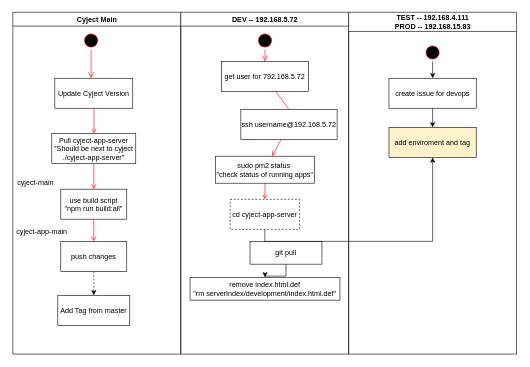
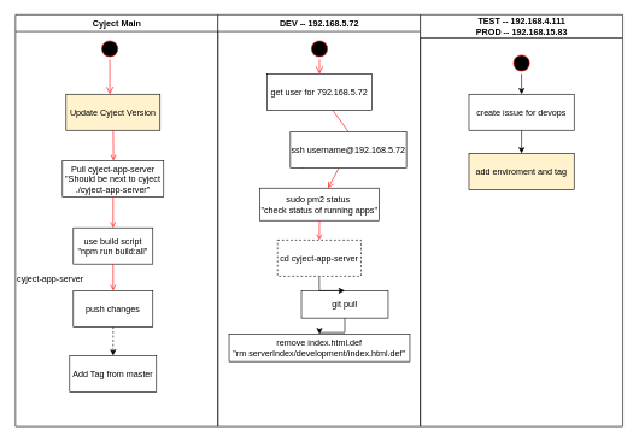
  <mxCell id="0" />
  <mxCell id="1" parent="0" />
  <mxCell id="2" value="Cyject Main" style="swimlane;whiteSpace=wrap" parent="1" vertex="1"><mxGeometry x="20.5" y="20" width="280" height="570" as="geometry" /></mxCell>
  <mxCell id="3" value="" style="ellipse;shape=startState;fillColor=#000000;strokeColor=#ff0000;" parent="2" vertex="1"><mxGeometry x="115.5" y="32" width="30" height="30" as="geometry" /></mxCell>
  <mxCell id="4" value="" style="edgeStyle=elbowEdgeStyle;elbow=horizontal;verticalAlign=bottom;endArrow=open;endSize=8;strokeColor=#FF0000;endFill=1;rounded=0" parent="2" source="3" target="5" edge="1"><mxGeometry x="100" y="40" as="geometry"><mxPoint x="115" y="110" as="targetPoint" /></mxGeometry></mxCell>
- <mxCell id="5" value="Update Cyject Version" style="" parent="2" vertex="1"><mxGeometry x="70" y="110" width="130" height="50" as="geometry" /></mxCell>
+ <mxCell id="5" value="Update Cyject Version" style="fillColor=#fff2cc;" parent="2" vertex="1"><mxGeometry x="70" y="110" width="130" height="50" as="geometry" /></mxCell>
  <mxCell id="6" value="Pull cyject-app-server&#10;&quot;Should be next to cyject&#10;./cyject-app-server&quot;" style="" parent="2" vertex="1"><mxGeometry x="65" y="202" width="140" height="50" as="geometry" /></mxCell>
  <mxCell id="7" value="" style="endArrow=open;strokeColor=#FF0000;endFill=1;rounded=0" parent="2" source="5" edge="1"><mxGeometry relative="1" as="geometry"><mxPoint x="135.5" y="202" as="targetPoint" /></mxGeometry></mxCell>
  <mxCell id="8" value="use build script&#10;&quot;npm run build:all&quot;" style="" parent="2" vertex="1"><mxGeometry x="80" y="295" width="110" height="50" as="geometry" /></mxCell>
  <mxCell id="9" value="" style="endArrow=open;strokeColor=#FF0000;endFill=1;rounded=0" parent="2" source="6" target="8" edge="1"><mxGeometry relative="1" as="geometry"><mxPoint x="135.5" y="292" as="targetPoint" /></mxGeometry></mxCell>
  <mxCell id="10" style="edgeStyle=orthogonalEdgeStyle;rounded=0;orthogonalLoop=1;jettySize=auto;html=1;exitX=0.5;exitY=1;exitDx=0;exitDy=0;dashed=1;" edge="1" parent="2" source="11" target="15"><mxGeometry relative="1" as="geometry" /></mxCell>
  <mxCell id="11" value="push changes" style="" vertex="1" parent="2"><mxGeometry x="80" y="382" width="110" height="50" as="geometry" /></mxCell>
  <mxCell id="12" value="" style="endArrow=open;strokeColor=#FF0000;endFill=1;rounded=0;exitX=0.5;exitY=1;exitDx=0;exitDy=0;entryX=0.5;entryY=0;entryDx=0;entryDy=0;" edge="1" parent="2" source="8" target="11"><mxGeometry relative="1" as="geometry"><mxPoint x="124.5" y="375" as="sourcePoint" /><mxPoint x="124.5" y="430" as="targetPoint" /></mxGeometry></mxCell>
- <mxCell id="13" value="cyject-main" style="text;html=1;strokeColor=none;fillColor=none;align=center;verticalAlign=middle;whiteSpace=wrap;rounded=0;" vertex="1" parent="2"><mxGeometry x="5" y="270" width="65" height="30" as="geometry" /></mxCell>
- <mxCell id="14" value="cyject-app-main" style="text;html=1;strokeColor=none;fillColor=none;align=center;verticalAlign=middle;whiteSpace=wrap;rounded=0;" vertex="1" parent="2"><mxGeometry y="352" width="95.5" height="30" as="geometry" /></mxCell>
+ <mxCell id="14" value="cyject-app-server" style="text;html=1;strokeColor=none;fillColor=none;align=center;verticalAlign=middle;whiteSpace=wrap;rounded=0;" vertex="1" parent="2"><mxGeometry y="352" width="95.5" height="30" as="geometry" /></mxCell>
  <mxCell id="15" value="Add Tag from master" style="" vertex="1" parent="2"><mxGeometry x="75" y="472" width="120" height="50" as="geometry" /></mxCell>
  <mxCell id="16" value="DEV -- 192.168.5.72" style="swimlane;whiteSpace=wrap" parent="1" vertex="1"><mxGeometry x="300.5" y="20" width="280" height="570" as="geometry" /></mxCell>
  <mxCell id="17" value="" style="edgeStyle=elbowEdgeStyle;elbow=horizontal;verticalAlign=bottom;endArrow=open;endSize=8;strokeColor=#FF0000;endFill=1;rounded=0;exitX=0.5;exitY=1;exitDx=0;exitDy=0;" edge="1" parent="16" target="18" source="27"><mxGeometry x="-59" y="-88" as="geometry"><mxPoint x="-44" y="-18" as="targetPoint" /><mxPoint x="136" y="62" as="sourcePoint" /></mxGeometry></mxCell>
  <mxCell id="18" value="get user for 792.168.5.72" style="" vertex="1" parent="16"><mxGeometry x="67.75" y="82" width="145.5" height="50" as="geometry" /></mxCell>
  <mxCell id="19" value="" style="endArrow=open;strokeColor=#FF0000;endFill=1;rounded=0;startArrow=none;" edge="1" parent="16" source="28"><mxGeometry relative="1" as="geometry"><mxPoint x="141" y="202" as="targetPoint" /></mxGeometry></mxCell>
  <mxCell id="20" value="sudo pm2 status &#10;&quot;check status of running apps&quot;" style="" vertex="1" parent="16"><mxGeometry x="57.75" y="240" width="165.5" height="45" as="geometry" /></mxCell>
  <mxCell id="21" value="" style="endArrow=open;strokeColor=#FF0000;endFill=1;rounded=0" edge="1" parent="16" source="28" target="20"><mxGeometry relative="1" as="geometry"><mxPoint x="-23.5" y="164" as="targetPoint" /></mxGeometry></mxCell>
  <mxCell id="22" value="cd cyject-app-server" style="dashed=1;" vertex="1" parent="16"><mxGeometry x="82.5" y="312" width="115.5" height="50" as="geometry" /></mxCell>
  <mxCell id="23" value="" style="endArrow=open;strokeColor=#FF0000;endFill=1;rounded=0;exitX=0.5;exitY=1;exitDx=0;exitDy=0;entryX=0.5;entryY=0;entryDx=0;entryDy=0;" edge="1" parent="16" source="20" target="22"><mxGeometry relative="1" as="geometry"><mxPoint x="-34.5" y="247" as="sourcePoint" /><mxPoint x="-34.5" y="302" as="targetPoint" /></mxGeometry></mxCell>
  <mxCell id="24" style="edgeStyle=orthogonalEdgeStyle;rounded=0;orthogonalLoop=1;jettySize=auto;html=1;exitX=0.5;exitY=1;exitDx=0;exitDy=0;entryX=0.5;entryY=0;entryDx=0;entryDy=0;" edge="1" parent="16" source="25" target="30"><mxGeometry relative="1" as="geometry" /></mxCell>
  <mxCell id="25" value="git pull" style="" vertex="1" parent="16"><mxGeometry x="115.5" y="382" width="120" height="38" as="geometry" /></mxCell>
- <mxCell id="26" style="edgeStyle=orthogonalEdgeStyle;rounded=0;orthogonalLoop=1;jettySize=auto;html=1;exitX=0.5;exitY=1;exitDx=0;exitDy=0;" edge="1" parent="16" source="22" target="36"><mxGeometry relative="1" as="geometry" /></mxCell>
+ <mxCell id="26" style="edgeStyle=orthogonalEdgeStyle;rounded=0;orthogonalLoop=1;jettySize=auto;html=1;exitX=0.5;exitY=1;exitDx=0;exitDy=0;" edge="1" parent="16" source="22" target="25"><mxGeometry relative="1" as="geometry" /></mxCell>
  <mxCell id="27" value="" style="ellipse;shape=startState;fillColor=#000000;strokeColor=#ff0000;" vertex="1" parent="16"><mxGeometry x="125.5" y="32" width="30" height="30" as="geometry" /></mxCell>
  <mxCell id="28" value="ssh username@192.168.5.72" style="" vertex="1" parent="16"><mxGeometry x="100.25" y="162" width="160.5" height="50" as="geometry" /></mxCell>
  <mxCell id="29" value="" style="endArrow=none;strokeColor=#FF0000;endFill=1;rounded=0;entryX=0.5;entryY=0;entryDx=0;entryDy=0;" edge="1" parent="16" source="18" target="28"><mxGeometry relative="1" as="geometry"><mxPoint x="140.5" y="172" as="targetPoint" /><mxPoint x="585.132" y="260" as="sourcePoint" /></mxGeometry></mxCell>
  <mxCell id="30" value="remove index.html.def&#10;&quot;rm serverIndex/development/index.html.def&quot;" style="" vertex="1" parent="16"><mxGeometry x="15.5" y="442" width="250" height="38" as="geometry" /></mxCell>
  <mxCell id="31" value="TEST -- 192.168.4.111&#10;PROD -- 192.168.15.83" style="swimlane;whiteSpace=wrap;startSize=32;" parent="1" vertex="1"><mxGeometry x="580.5" y="20" width="280" height="570" as="geometry" /></mxCell>
  <mxCell id="32" style="edgeStyle=orthogonalEdgeStyle;rounded=0;orthogonalLoop=1;jettySize=auto;html=1;exitX=0.5;exitY=1;exitDx=0;exitDy=0;" edge="1" parent="31" source="33" target="35"><mxGeometry relative="1" as="geometry" /></mxCell>
  <mxCell id="33" value="" style="ellipse;shape=startState;fillColor=#000000;strokeColor=#ff0000;" vertex="1" parent="31"><mxGeometry x="125" y="52" width="30" height="30" as="geometry" /></mxCell>
  <mxCell id="34" style="edgeStyle=orthogonalEdgeStyle;rounded=0;orthogonalLoop=1;jettySize=auto;html=1;exitX=0.5;exitY=1;exitDx=0;exitDy=0;entryX=0.5;entryY=0;entryDx=0;entryDy=0;" edge="1" parent="31" source="35" target="36"><mxGeometry relative="1" as="geometry" /></mxCell>
  <mxCell id="35" value="create issue for devops" style="" vertex="1" parent="31"><mxGeometry x="67.25" y="110" width="145.5" height="50" as="geometry" /></mxCell>
  <mxCell id="36" value="add enviroment and tag" style="fillColor=#fff2cc;" vertex="1" parent="31"><mxGeometry x="67.25" y="192" width="145.5" height="50" as="geometry" /></mxCell>
